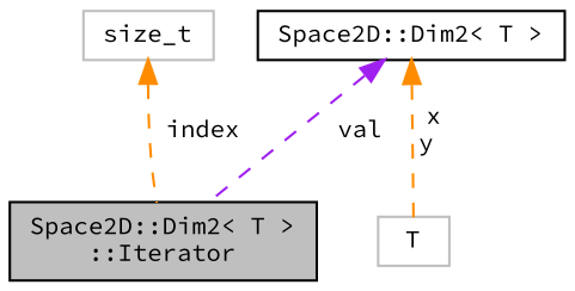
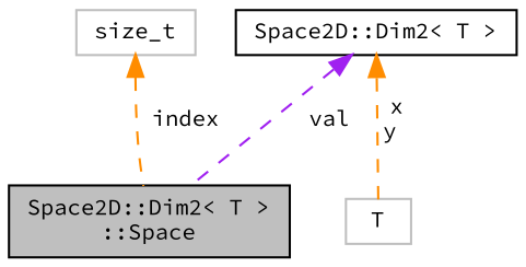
  digraph {
    fontname="Source Code Pro"
    node [color=black fillcolor=white fontname="Source Code Pro" fontsize=10 shape=record style=filled]
    edge [color=darkorange dir=back fontname="Source Code Pro" fontsize=10 labelfontname=Helvetica labelfontsize=10 style=dashed]
-   n1 [fillcolor=grey75 fontcolor=black height=0.2 label="Space2D::Dim2\< T \>\l::Iterator" width=0.4]
+   n1 [fillcolor=grey75 fontcolor=black height=0.2 label="Space2D::Dim2\< T \>\l::Space" width=0.4]
    n2 [color=grey75 height=0.2 label=size_t width=0.4]
    n3 [height=0.2 label="Space2D::Dim2\< T \>" width=0.4]
    n4 [color=grey75 height=0.2 label=T width=0.4]
    n2 -> n1 [label=" index"]
    n3 -> n1 [color=purple label=" val"]
    n3 -> n4 [label=" x\ny"]
  }
